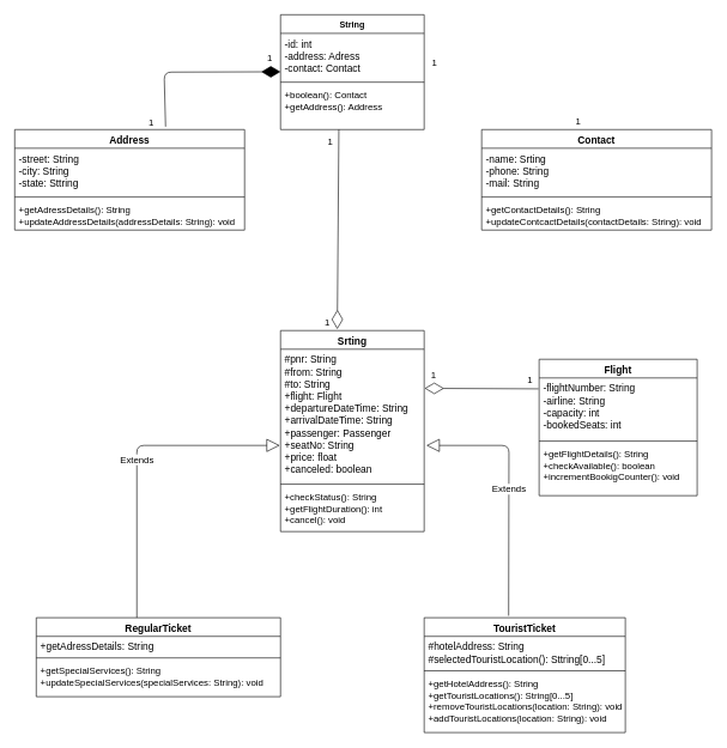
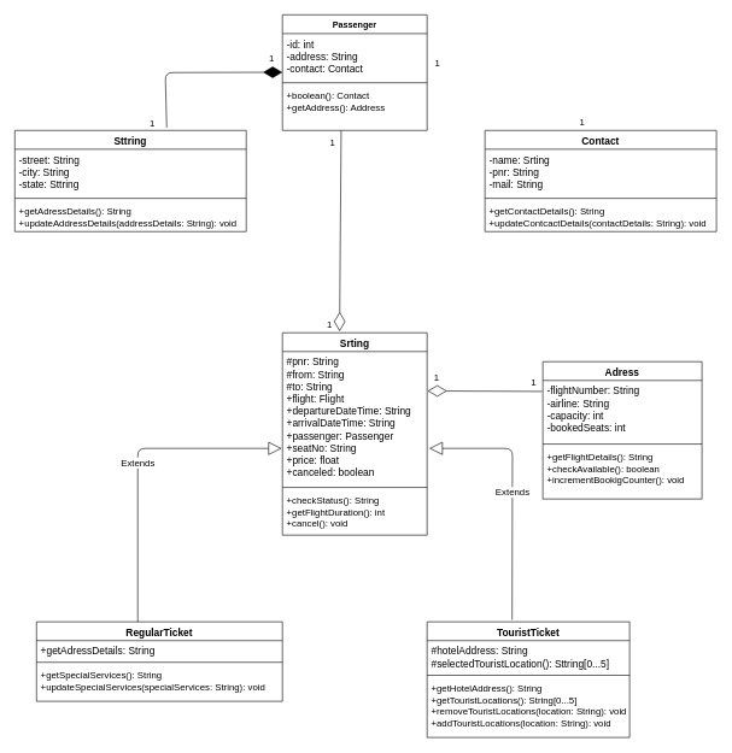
  <mxCell id="0" />
  <mxCell id="1" parent="0" />
- <mxCell id="2" value="String" style="swimlane;fontStyle=1;align=center;verticalAlign=top;childLayout=stackLayout;horizontal=1;startSize=26;horizontalStack=0;resizeParent=1;resizeParentMax=0;resizeLast=0;collapsible=1;marginBottom=0;" parent="1" vertex="1"><mxGeometry x="390" y="20" width="200" height="160" as="geometry" /></mxCell>
- <mxCell id="3" value="-id: int&#10;-address: Adress&#10;-contact: Contact" style="text;strokeColor=none;fillColor=none;align=left;verticalAlign=top;spacingLeft=4;spacingRight=4;overflow=hidden;rotatable=0;points=[[0,0.5],[1,0.5]];portConstraint=eastwest;fontSize=14;" parent="2" vertex="1"><mxGeometry y="26" width="200" height="64" as="geometry" /></mxCell>
+ <mxCell id="2" value="Passenger" style="swimlane;fontStyle=1;align=center;verticalAlign=top;childLayout=stackLayout;horizontal=1;startSize=26;horizontalStack=0;resizeParent=1;resizeParentMax=0;resizeLast=0;collapsible=1;marginBottom=0;" parent="1" vertex="1"><mxGeometry x="390" y="20" width="200" height="160" as="geometry" /></mxCell>
+ <mxCell id="3" value="-id: int&#10;-address: String&#10;-contact: Contact" style="text;strokeColor=none;fillColor=none;align=left;verticalAlign=top;spacingLeft=4;spacingRight=4;overflow=hidden;rotatable=0;points=[[0,0.5],[1,0.5]];portConstraint=eastwest;fontSize=14;" parent="2" vertex="1"><mxGeometry y="26" width="200" height="64" as="geometry" /></mxCell>
  <mxCell id="4" value="" style="line;strokeWidth=1;fillColor=none;align=left;verticalAlign=middle;spacingTop=-1;spacingLeft=3;spacingRight=3;rotatable=0;labelPosition=right;points=[];portConstraint=eastwest;" parent="2" vertex="1"><mxGeometry y="90" width="200" height="8" as="geometry" /></mxCell>
  <mxCell id="5" value="+boolean(): Contact&#10;+getAddress(): Address" style="text;strokeColor=none;fillColor=none;align=left;verticalAlign=top;spacingLeft=4;spacingRight=4;overflow=hidden;rotatable=0;points=[[0,0.5],[1,0.5]];portConstraint=eastwest;fontSize=13;" parent="2" vertex="1"><mxGeometry y="98" width="200" height="62" as="geometry" /></mxCell>
  <mxCell id="6" value="Contact" style="swimlane;fontStyle=1;align=center;verticalAlign=top;childLayout=stackLayout;horizontal=1;startSize=26;horizontalStack=0;resizeParent=1;resizeParentMax=0;resizeLast=0;collapsible=1;marginBottom=0;fontSize=14;" parent="1" vertex="1"><mxGeometry x="670" y="180" width="320" height="140" as="geometry" /></mxCell>
- <mxCell id="7" value="-name: Srting&#10;-phone: String&#10;-mail: String" style="text;strokeColor=none;fillColor=none;align=left;verticalAlign=top;spacingLeft=4;spacingRight=4;overflow=hidden;rotatable=0;points=[[0,0.5],[1,0.5]];portConstraint=eastwest;fontSize=14;" parent="6" vertex="1"><mxGeometry y="26" width="320" height="64" as="geometry" /></mxCell>
+ <mxCell id="7" value="-name: Srting&#10;-pnr: String&#10;-mail: String" style="text;strokeColor=none;fillColor=none;align=left;verticalAlign=top;spacingLeft=4;spacingRight=4;overflow=hidden;rotatable=0;points=[[0,0.5],[1,0.5]];portConstraint=eastwest;fontSize=14;" parent="6" vertex="1"><mxGeometry y="26" width="320" height="64" as="geometry" /></mxCell>
  <mxCell id="8" value="" style="line;strokeWidth=1;fillColor=none;align=left;verticalAlign=middle;spacingTop=-1;spacingLeft=3;spacingRight=3;rotatable=0;labelPosition=right;points=[];portConstraint=eastwest;" parent="6" vertex="1"><mxGeometry y="90" width="320" height="8" as="geometry" /></mxCell>
  <mxCell id="9" value="+getContactDetails(): String&#10;+updateContcactDetails(contactDetails: String): void" style="text;strokeColor=none;fillColor=none;align=left;verticalAlign=top;spacingLeft=4;spacingRight=4;overflow=hidden;rotatable=0;points=[[0,0.5],[1,0.5]];portConstraint=eastwest;fontSize=13;" parent="6" vertex="1"><mxGeometry y="98" width="320" height="42" as="geometry" /></mxCell>
- <mxCell id="10" value="Address" style="swimlane;fontStyle=1;align=center;verticalAlign=top;childLayout=stackLayout;horizontal=1;startSize=26;horizontalStack=0;resizeParent=1;resizeParentMax=0;resizeLast=0;collapsible=1;marginBottom=0;fontSize=14;" parent="1" vertex="1"><mxGeometry x="20" y="180" width="320" height="140" as="geometry" /></mxCell>
+ <mxCell id="10" value="Sttring" style="swimlane;fontStyle=1;align=center;verticalAlign=top;childLayout=stackLayout;horizontal=1;startSize=26;horizontalStack=0;resizeParent=1;resizeParentMax=0;resizeLast=0;collapsible=1;marginBottom=0;fontSize=14;" parent="1" vertex="1"><mxGeometry x="20" y="180" width="320" height="140" as="geometry" /></mxCell>
  <mxCell id="11" value="-street: String&#10;-city: String&#10;-state: Sttring" style="text;strokeColor=none;fillColor=none;align=left;verticalAlign=top;spacingLeft=4;spacingRight=4;overflow=hidden;rotatable=0;points=[[0,0.5],[1,0.5]];portConstraint=eastwest;fontSize=14;" parent="10" vertex="1"><mxGeometry y="26" width="320" height="64" as="geometry" /></mxCell>
  <mxCell id="12" value="" style="line;strokeWidth=1;fillColor=none;align=left;verticalAlign=middle;spacingTop=-1;spacingLeft=3;spacingRight=3;rotatable=0;labelPosition=right;points=[];portConstraint=eastwest;" parent="10" vertex="1"><mxGeometry y="90" width="320" height="8" as="geometry" /></mxCell>
  <mxCell id="13" value="+getAdressDetails(): String&#10;+updateAddressDetails(addressDetails: String): void" style="text;strokeColor=none;fillColor=none;align=left;verticalAlign=top;spacingLeft=4;spacingRight=4;overflow=hidden;rotatable=0;points=[[0,0.5],[1,0.5]];portConstraint=eastwest;fontSize=13;" parent="10" vertex="1"><mxGeometry y="98" width="320" height="42" as="geometry" /></mxCell>
  <mxCell id="14" value="Srting" style="swimlane;fontStyle=1;align=center;verticalAlign=top;childLayout=stackLayout;horizontal=1;startSize=26;horizontalStack=0;resizeParent=1;resizeParentMax=0;resizeLast=0;collapsible=1;marginBottom=0;fontSize=14;" parent="1" vertex="1"><mxGeometry x="390" y="460" width="200" height="280" as="geometry" /></mxCell>
  <mxCell id="15" value="#pnr: String&#10;#from: String&#10;#to: String&#10;+flight: Flight&#10;+departureDateTime: String&#10;+arrivalDateTime: String&#10;+passenger: Passenger&#10;+seatNo: String&#10;+price: float&#10;+canceled: boolean" style="text;strokeColor=none;fillColor=none;align=left;verticalAlign=top;spacingLeft=4;spacingRight=4;overflow=hidden;rotatable=0;points=[[0,0.5],[1,0.5]];portConstraint=eastwest;fontSize=14;" parent="14" vertex="1"><mxGeometry y="26" width="200" height="184" as="geometry" /></mxCell>
  <mxCell id="16" value="" style="line;strokeWidth=1;fillColor=none;align=left;verticalAlign=middle;spacingTop=-1;spacingLeft=3;spacingRight=3;rotatable=0;labelPosition=right;points=[];portConstraint=eastwest;" parent="14" vertex="1"><mxGeometry y="210" width="200" height="8" as="geometry" /></mxCell>
  <mxCell id="17" value="+checkStatus(): String&#10;+getFlightDuration(): int&#10;+cancel(): void" style="text;strokeColor=none;fillColor=none;align=left;verticalAlign=top;spacingLeft=4;spacingRight=4;overflow=hidden;rotatable=0;points=[[0,0.5],[1,0.5]];portConstraint=eastwest;fontSize=13;" parent="14" vertex="1"><mxGeometry y="218" width="200" height="62" as="geometry" /></mxCell>
- <mxCell id="18" value="Flight" style="swimlane;fontStyle=1;align=center;verticalAlign=top;childLayout=stackLayout;horizontal=1;startSize=26;horizontalStack=0;resizeParent=1;resizeParentMax=0;resizeLast=0;collapsible=1;marginBottom=0;fontSize=14;" parent="1" vertex="1"><mxGeometry x="750" y="500" width="220" height="190" as="geometry" /></mxCell>
+ <mxCell id="18" value="Adress" style="swimlane;fontStyle=1;align=center;verticalAlign=top;childLayout=stackLayout;horizontal=1;startSize=26;horizontalStack=0;resizeParent=1;resizeParentMax=0;resizeLast=0;collapsible=1;marginBottom=0;fontSize=14;" parent="1" vertex="1"><mxGeometry x="750" y="500" width="220" height="190" as="geometry" /></mxCell>
  <mxCell id="19" value="-flightNumber: String&#10;-airline: String&#10;-capacity: int&#10;-bookedSeats: int" style="text;strokeColor=none;fillColor=none;align=left;verticalAlign=top;spacingLeft=4;spacingRight=4;overflow=hidden;rotatable=0;points=[[0,0.5],[1,0.5]];portConstraint=eastwest;fontSize=14;" parent="18" vertex="1"><mxGeometry y="26" width="220" height="84" as="geometry" /></mxCell>
  <mxCell id="20" value="" style="line;strokeWidth=1;fillColor=none;align=left;verticalAlign=middle;spacingTop=-1;spacingLeft=3;spacingRight=3;rotatable=0;labelPosition=right;points=[];portConstraint=eastwest;" parent="18" vertex="1"><mxGeometry y="110" width="220" height="8" as="geometry" /></mxCell>
  <mxCell id="21" value="+getFlightDetails(): String&#10;+checkAvailable(): boolean&#10;+incrementBookigCounter(): void" style="text;strokeColor=none;fillColor=none;align=left;verticalAlign=top;spacingLeft=4;spacingRight=4;overflow=hidden;rotatable=0;points=[[0,0.5],[1,0.5]];portConstraint=eastwest;fontSize=13;" parent="18" vertex="1"><mxGeometry y="118" width="220" height="72" as="geometry" /></mxCell>
  <mxCell id="22" value="RegularTicket" style="swimlane;fontStyle=1;align=center;verticalAlign=top;childLayout=stackLayout;horizontal=1;startSize=26;horizontalStack=0;resizeParent=1;resizeParentMax=0;resizeLast=0;collapsible=1;marginBottom=0;fontSize=14;" parent="1" vertex="1"><mxGeometry x="50" y="860" width="340" height="110" as="geometry" /></mxCell>
  <mxCell id="23" value="+getAdressDetails: String" style="text;strokeColor=none;fillColor=none;align=left;verticalAlign=top;spacingLeft=4;spacingRight=4;overflow=hidden;rotatable=0;points=[[0,0.5],[1,0.5]];portConstraint=eastwest;fontSize=14;" parent="22" vertex="1"><mxGeometry y="26" width="340" height="26" as="geometry" /></mxCell>
  <mxCell id="24" value="" style="line;strokeWidth=1;fillColor=none;align=left;verticalAlign=middle;spacingTop=-1;spacingLeft=3;spacingRight=3;rotatable=0;labelPosition=right;points=[];portConstraint=eastwest;" parent="22" vertex="1"><mxGeometry y="52" width="340" height="8" as="geometry" /></mxCell>
  <mxCell id="25" value="+getSpecialServices(): String&#10;+updateSpecialServices(specialServices: String): void" style="text;strokeColor=none;fillColor=none;align=left;verticalAlign=top;spacingLeft=4;spacingRight=4;overflow=hidden;rotatable=0;points=[[0,0.5],[1,0.5]];portConstraint=eastwest;fontSize=13;" parent="22" vertex="1"><mxGeometry y="60" width="340" height="50" as="geometry" /></mxCell>
  <mxCell id="26" value="TouristTicket" style="swimlane;fontStyle=1;align=center;verticalAlign=top;childLayout=stackLayout;horizontal=1;startSize=26;horizontalStack=0;resizeParent=1;resizeParentMax=0;resizeLast=0;collapsible=1;marginBottom=0;fontSize=14;" parent="1" vertex="1"><mxGeometry x="590" y="860" width="280" height="160" as="geometry" /></mxCell>
  <mxCell id="27" value="#hotelAddress: String&#10;#selectedTouristLocation(): Sttring[0...5]" style="text;strokeColor=none;fillColor=none;align=left;verticalAlign=top;spacingLeft=4;spacingRight=4;overflow=hidden;rotatable=0;points=[[0,0.5],[1,0.5]];portConstraint=eastwest;fontSize=14;" parent="26" vertex="1"><mxGeometry y="26" width="280" height="44" as="geometry" /></mxCell>
  <mxCell id="28" value="" style="line;strokeWidth=1;fillColor=none;align=left;verticalAlign=middle;spacingTop=-1;spacingLeft=3;spacingRight=3;rotatable=0;labelPosition=right;points=[];portConstraint=eastwest;" parent="26" vertex="1"><mxGeometry y="70" width="280" height="8" as="geometry" /></mxCell>
  <mxCell id="29" value="+getHotelAddress(): String&#10;+getTouristLocations(): String[0...5]&#10;+removeTouristLocations(location: String): void&#10;+addTouristLocations(location: String): void" style="text;strokeColor=none;fillColor=none;align=left;verticalAlign=top;spacingLeft=4;spacingRight=4;overflow=hidden;rotatable=0;points=[[0,0.5],[1,0.5]];portConstraint=eastwest;fontSize=13;" parent="26" vertex="1"><mxGeometry y="78" width="280" height="82" as="geometry" /></mxCell>
  <mxCell id="30" value="" style="endArrow=diamondThin;endFill=1;endSize=24;html=1;fontSize=13;" parent="1" edge="1"><mxGeometry width="160" relative="1" as="geometry"><mxPoint x="230" y="176" as="sourcePoint" /><mxPoint x="390" y="99.5" as="targetPoint" /><Array as="points"><mxPoint x="228" y="100" /></Array></mxGeometry></mxCell>
  <mxCell id="31" value="1" style="text;html=1;align=center;verticalAlign=middle;resizable=0;points=[];autosize=1;strokeColor=none;fontSize=13;" parent="1" vertex="1"><mxGeometry x="200" y="160" width="20" height="20" as="geometry" /></mxCell>
  <mxCell id="32" value="1" style="text;html=1;align=center;verticalAlign=middle;resizable=0;points=[];autosize=1;strokeColor=none;fontSize=13;" parent="1" vertex="1"><mxGeometry x="365" y="70" width="20" height="20" as="geometry" /></mxCell>
  <mxCell id="33" value="1" style="text;html=1;align=center;verticalAlign=middle;resizable=0;points=[];autosize=1;strokeColor=none;fontSize=13;" parent="1" vertex="1"><mxGeometry x="594" y="76" width="20" height="20" as="geometry" /></mxCell>
  <mxCell id="34" value="1" style="text;html=1;align=center;verticalAlign=middle;resizable=0;points=[];autosize=1;strokeColor=none;fontSize=13;" parent="1" vertex="1"><mxGeometry x="794" y="158" width="20" height="20" as="geometry" /></mxCell>
  <mxCell id="35" value="" style="endArrow=diamondThin;endFill=0;endSize=24;html=1;fontSize=13;exitX=0.406;exitY=1.032;exitDx=0;exitDy=0;exitPerimeter=0;" parent="1" edge="1"><mxGeometry width="160" relative="1" as="geometry"><mxPoint x="471.2" y="179.984" as="sourcePoint" /><mxPoint x="469" y="458" as="targetPoint" /></mxGeometry></mxCell>
  <mxCell id="36" value="1" style="text;html=1;align=center;verticalAlign=middle;resizable=0;points=[];autosize=1;strokeColor=none;fontSize=13;" parent="1" vertex="1"><mxGeometry x="445" y="438" width="20" height="20" as="geometry" /></mxCell>
  <mxCell id="37" value="1" style="text;html=1;align=center;verticalAlign=middle;resizable=0;points=[];autosize=1;strokeColor=none;fontSize=13;" parent="1" vertex="1"><mxGeometry x="449" y="186" width="20" height="20" as="geometry" /></mxCell>
  <mxCell id="38" value="Extends" style="endArrow=block;endSize=16;endFill=0;html=1;fontSize=13;" parent="1" edge="1"><mxGeometry width="160" relative="1" as="geometry"><mxPoint x="190" y="860" as="sourcePoint" /><mxPoint x="389" y="620" as="targetPoint" /><Array as="points"><mxPoint x="190" y="620" /></Array></mxGeometry></mxCell>
  <mxCell id="39" value="Extends" style="endArrow=block;endSize=16;endFill=0;html=1;fontSize=13;exitX=0.427;exitY=-0.017;exitDx=0;exitDy=0;exitPerimeter=0;" parent="1" edge="1"><mxGeometry width="160" relative="1" as="geometry"><mxPoint x="707.56" y="857.28" as="sourcePoint" /><mxPoint x="593" y="620" as="targetPoint" /><Array as="points"><mxPoint x="708" y="620" /></Array></mxGeometry></mxCell>
  <mxCell id="40" value="" style="endArrow=diamondThin;endFill=0;endSize=24;html=1;fontSize=13;exitX=-0.009;exitY=0.181;exitDx=0;exitDy=0;exitPerimeter=0;entryX=0.998;entryY=0.296;entryDx=0;entryDy=0;entryPerimeter=0;" parent="1" edge="1"><mxGeometry width="160" relative="1" as="geometry"><mxPoint x="749.02" y="541.204" as="sourcePoint" /><mxPoint x="590.6" y="540.464" as="targetPoint" /></mxGeometry></mxCell>
  <mxCell id="41" value="1" style="text;html=1;align=center;verticalAlign=middle;resizable=0;points=[];autosize=1;strokeColor=none;fontSize=13;" parent="1" vertex="1"><mxGeometry x="593" y="512" width="20" height="20" as="geometry" /></mxCell>
  <mxCell id="42" value="1" style="text;html=1;align=center;verticalAlign=middle;resizable=0;points=[];autosize=1;strokeColor=none;fontSize=13;" parent="1" vertex="1"><mxGeometry x="727" y="518" width="20" height="20" as="geometry" /></mxCell>
